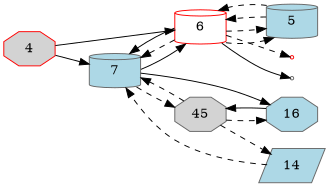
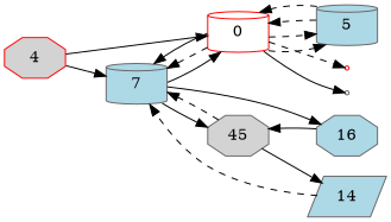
  digraph {
    rankdir=LR
    node [color=gray40 fillcolor=lightblue shape=octagon style=filled]
    edge [style=solid]
    4 [color=red fillcolor=lightgrey]
    7 [shape=cylinder]
-   6 [color=red fillcolor=white shape=cylinder]
+   6 [color=red fillcolor=white shape=cylinder label=0]
    n4 [fillcolor=lightgrey label=45]
    16
    5 [shape=cylinder]
    null13195640 [color=red fillcolor=white shape=point]
    null11601517 [fillcolor=white shape=point]
    14 [shape=parallelogram]
    4 -> 7
    4 -> 6
    7 -> 6
-   7 -> n4 [style=dashed]
+   7 -> n4
    7 -> 16
    6 -> 7 [style=dashed]
    6 -> 7
    6 -> 5 [style=dashed]
    6 -> 5 [style=dashed]
    6 -> null13195640 [style=dashed]
    6 -> null11601517
    n4 -> 7 [style=dashed]
-   n4 -> 16 [style=dashed]
-   n4 -> 14 [style=dashed]
+   n4 -> 14
    16 -> n4
    5 -> 6 [style=dashed]
    5 -> 6 [style=dashed]
    14 -> 7 [style=dashed]
  }
